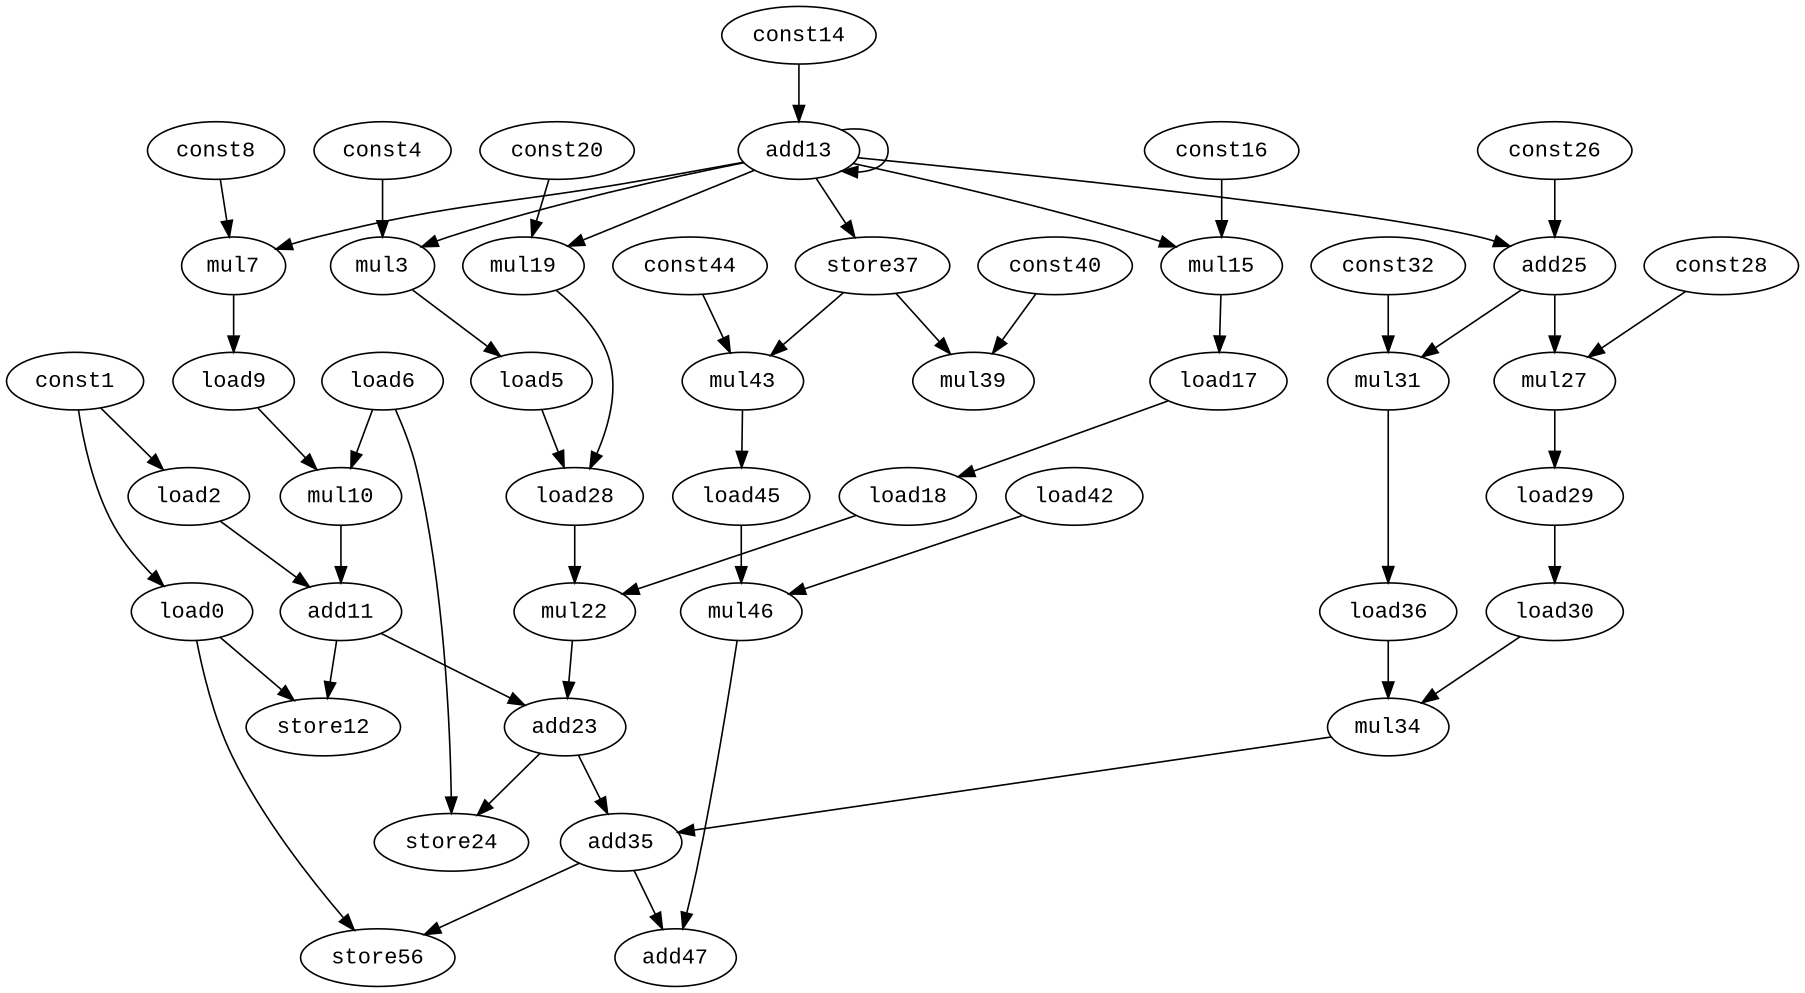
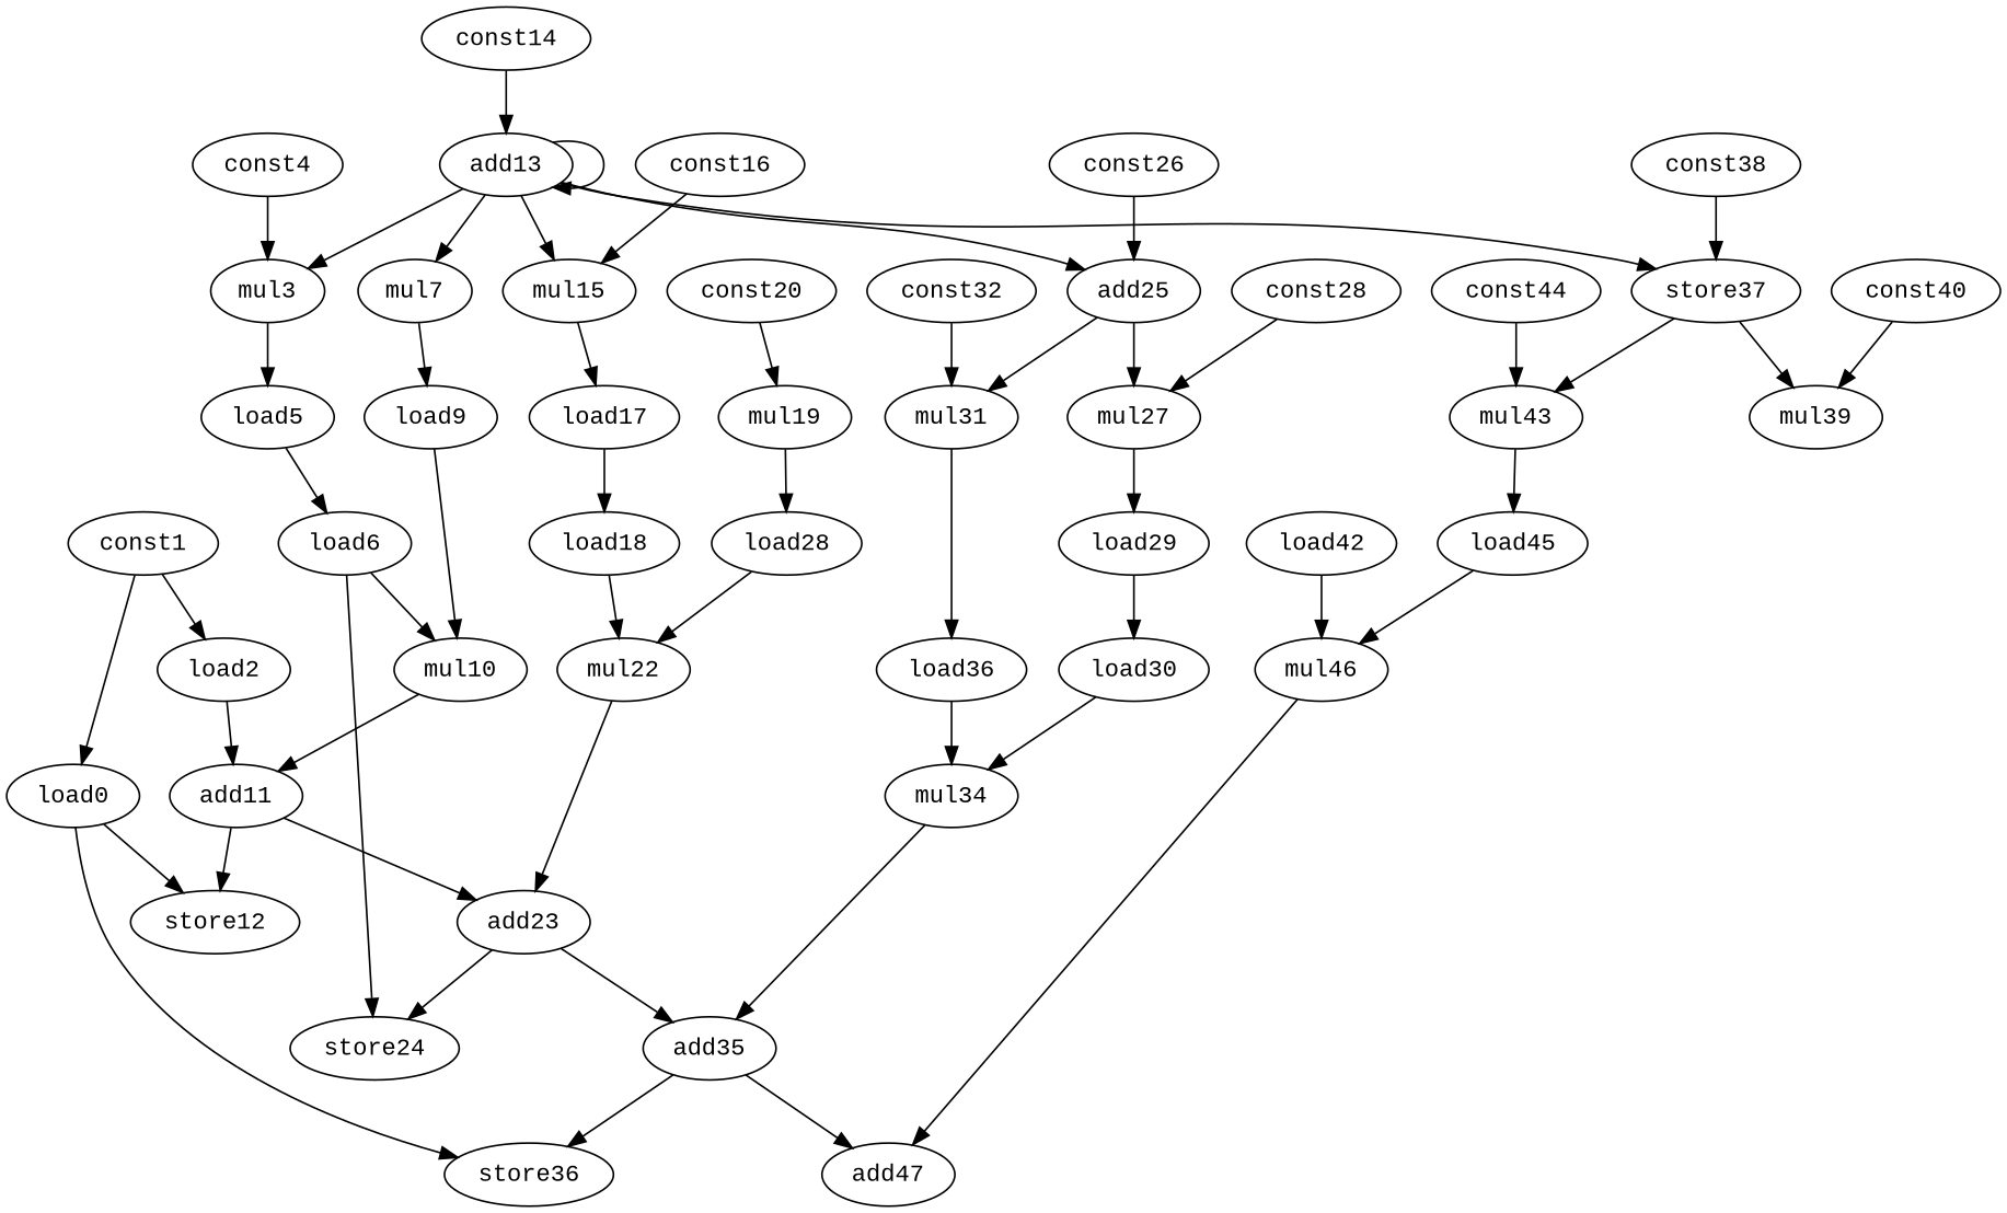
  digraph {
    fontname="Liberation Mono"
    node [fontname="Liberation Mono" opcode=load]
    edge [fontname="Liberation Mono" operand=0]
    store12 [opcode=store]
    load0
-   store36 [opcode=store label=store56]
+   store36 [opcode=store]
    add11 [opcode=add]
    load2
    store24 [opcode=store]
    const1 [opcode=const]
    add23 [opcode=add]
    mul3 [opcode=mul]
    load5
    load6
    const4 [opcode=const]
    mul10 [opcode=mul]
    mul7 [opcode=mul]
    load9
-   const8 [opcode=const]
    add35 [opcode=add]
    add13 [opcode=add]
    mul15 [opcode=mul]
    mul19 [opcode=mul]
    add25 [opcode=add]
    n22 [label=store37 opcode=add]
    load17
    n24 [label=load28]
    mul27 [opcode=mul]
    mul31 [opcode=mul]
    mul39 [opcode=mul]
    mul43 [opcode=mul]
    const14 [opcode=const]
    load18
    const16 [opcode=const]
    mul22 [opcode=mul]
    const20 [opcode=const]
    add47 [opcode=add]
    load29
    n36 [label=load36]
    const26 [opcode=const]
    load30
    const28 [opcode=const]
    mul34 [opcode=mul]
    const32 [opcode=const]
    load45
+   const38 [opcode=const]
    const40 [opcode=const]
    mul46 [opcode=mul]
    load42
    const44 [opcode=const]
    load0 -> store12 [operand=1]
    load0 -> store36 [operand=1]
    add11 -> store12
    add11 -> add23 [operand=1]
    load2 -> add11 [operand=1]
    const1 -> load0
    const1 -> load2
    add23 -> store24
    add23 -> add35 [operand=1]
    mul3 -> load5
-   load5 -> n24
+   load5 -> load6
    load6 -> store24 [operand=1]
    load6 -> mul10 [operand=1]
    const4 -> mul3
    mul10 -> add11
    mul7 -> load9
    load9 -> mul10
-   const8 -> mul7
    add35 -> store36
    add35 -> add47 [operand=1]
    add13 -> mul3 [operand=1]
    add13 -> mul7 [operand=1]
    add13 -> add13
    add13 -> mul15 [operand=1]
-   add13 -> mul19 [operand=1]
    add13 -> add25
    add13 -> n22
    mul15 -> load17
    mul19 -> n24
    add25 -> mul27 [operand=1]
    add25 -> mul31 [operand=1]
    n22 -> mul39 [operand=1]
    n22 -> mul43 [operand=1]
    load17 -> load18
    n24 -> mul22
    mul27 -> load29
    mul31 -> n36
    mul43 -> load45
    const14 -> add13 [operand=1]
    load18 -> mul22 [operand=1]
    const16 -> mul15
    mul22 -> add23
    const20 -> mul19
    load29 -> load30
    n36 -> mul34
    const26 -> add25 [operand=1]
    load30 -> mul34 [operand=1]
    const28 -> mul27
    mul34 -> add35
    const32 -> mul31
    load45 -> mul46
+   const38 -> n22 [operand=1]
    const40 -> mul39
    mul46 -> add47
    load42 -> mul46 [operand=1]
    const44 -> mul43
  }
